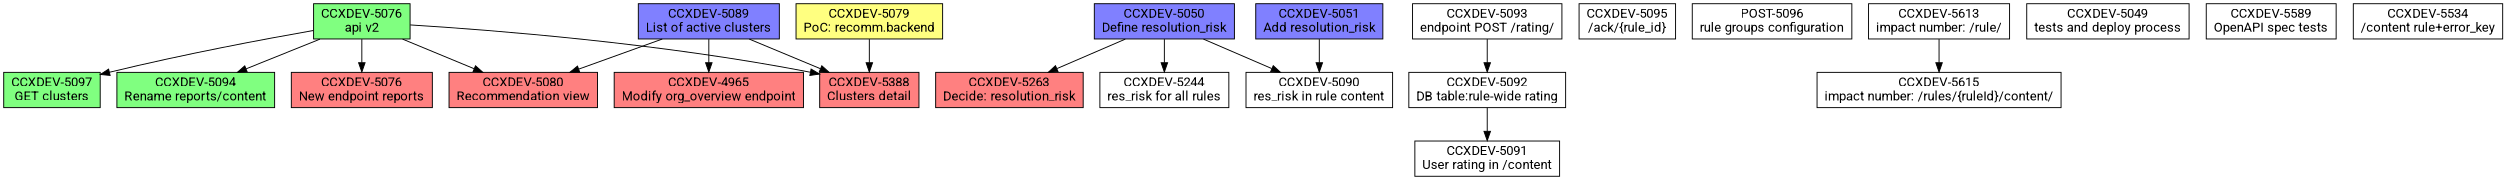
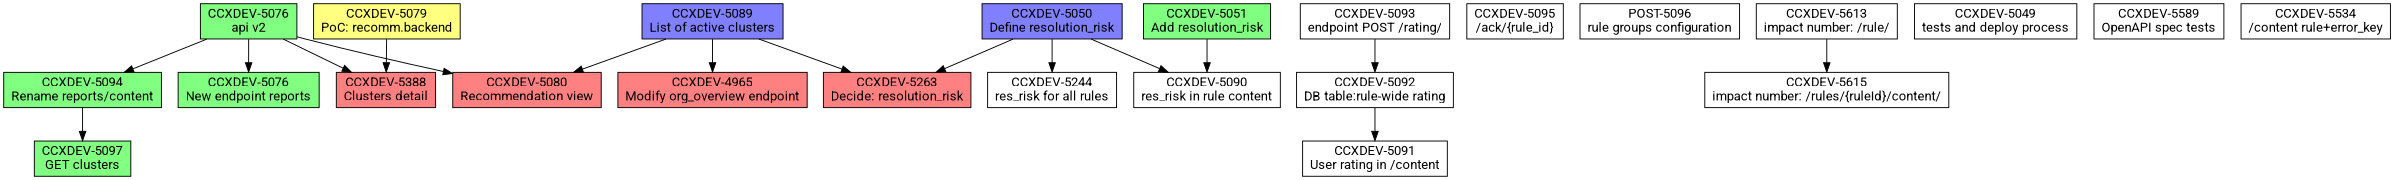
  digraph {
    fontname=Roboto
    node [fontname=Roboto shape=box]
    edge [fontname=Roboto]
    n1 [fillcolor="#80ff80" label="CCXDEV-5076\napi v2" style=filled]
    n2 [fillcolor="#80ff80" label="CCXDEV-5097\nGET clusters" style=filled]
    n3 [fillcolor="#80ff80" label="CCXDEV-5094\nRename reports/content" style=filled]
-   n4 [fillcolor="#ff8080" label="CCXDEV-5076\nNew endpoint reports" style=filled]
+   n4 [fillcolor="#80ff80" label="CCXDEV-5076\nNew endpoint reports" style=filled]
    n5 [fillcolor="#ff8080" label="CCXDEV-5388\nClusters detail" style=filled]
    n6 [fillcolor="#ff8080" label="CCXDEV-5080\nRecommendation view" style=filled]
    n7 [fillcolor="#ffff80" label="CCXDEV-5079\nPoC: recomm.backend" style=filled]
    n8 [fillcolor="#8080ff" label="CCXDEV-5089\nList of active clusters" style=filled]
    n9 [fillcolor="#ff8080" label="CCXDEV-4965\nModify org_overview endpoint" style=filled]
    n10 [fillcolor="#ff8080" label="CCXDEV-5263\nDecide: resolution_risk" style=filled]
    n11 [fillcolor="#8080ff" label="CCXDEV-5050\nDefine resolution_risk" style=filled]
    n12 [label="CCXDEV-5244\nres_risk for all rules"]
    n13 [label="CCXDEV-5090\nres_risk in rule content"]
-   n14 [fillcolor="#8080ff" label="CCXDEV-5051\nAdd resolution_risk" style=filled]
+   n14 [fillcolor="#80ff80" label="CCXDEV-5051\nAdd resolution_risk" style=filled]
    n15 [label="CCXDEV-5091\nUser rating in /content"]
    n16 [label="CCXDEV-5092\nDB table:rule-wide rating"]
    n17 [label="CCXDEV-5093\nendpoint POST /rating/"]
    n18 [label="CCXDEV-5095\n/ack/{rule_id}"]
    n19 [label="POST-5096\nrule groups configuration"]
    n20 [label="CCXDEV-5613\nimpact number: /rule/"]
    n21 [label="CCXDEV-5615\nimpact number: /rules/{ruleId}/content/"]
    n22 [label="CCXDEV-5049\ntests and deploy process"]
    n23 [label="CCXDEV-5589\nOpenAPI spec tests"]
    n24 [label="CCXDEV-5534\n/content rule+error_key"]
-   n1 -> n2
+   n3 -> n2
    n1 -> n3
    n1 -> n4
    n1 -> n5
    n1 -> n6
    n7 -> n5
-   n8 -> n5
+   n8 -> n10
    n8 -> n6
    n8 -> n9
    n11 -> n10
    n11 -> n12
    n11 -> n13
    n14 -> n13
    n16 -> n15
    n17 -> n16
    n20 -> n21
  }
